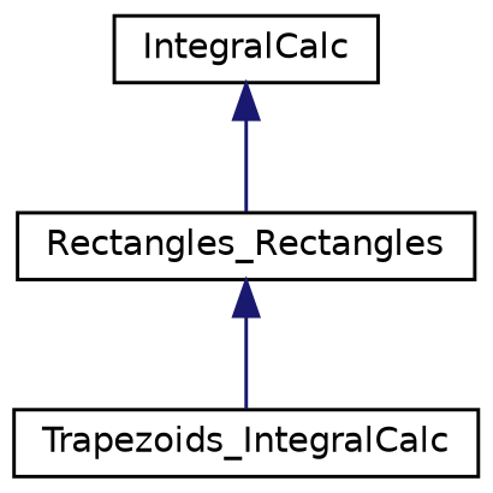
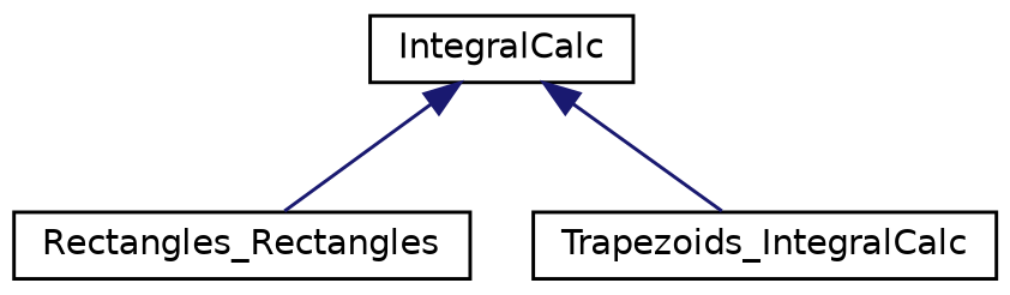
  digraph {
    rankdir=TB
    node [color=black fillcolor=white fontname=Helvetica fontsize=10 shape=record style=filled]
    edge [color=midnightblue dir=back fontname=Helvetica fontsize=10 labelfontname=Helvetica labelfontsize=10 style=solid]
    n1 [height=0.2 label=IntegralCalc width=0.4]
    n2 [height=0.2 label=Rectangles_Rectangles width=0.4]
    n3 [height=0.2 label=Trapezoids_IntegralCalc width=0.4]
    n1 -> n2
-   n2 -> n3
+   n1 -> n3
  }
